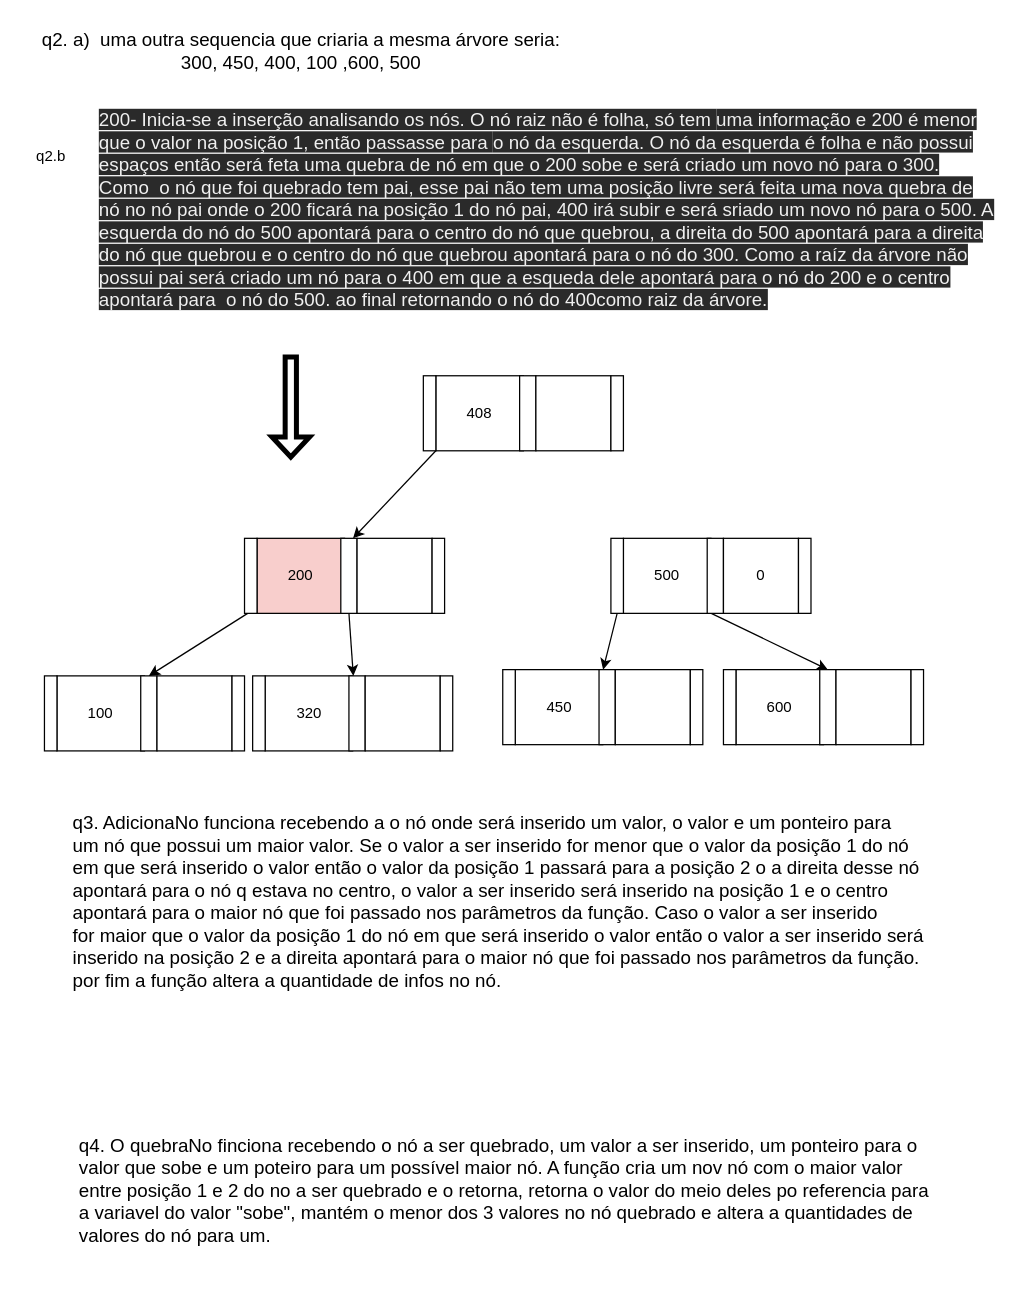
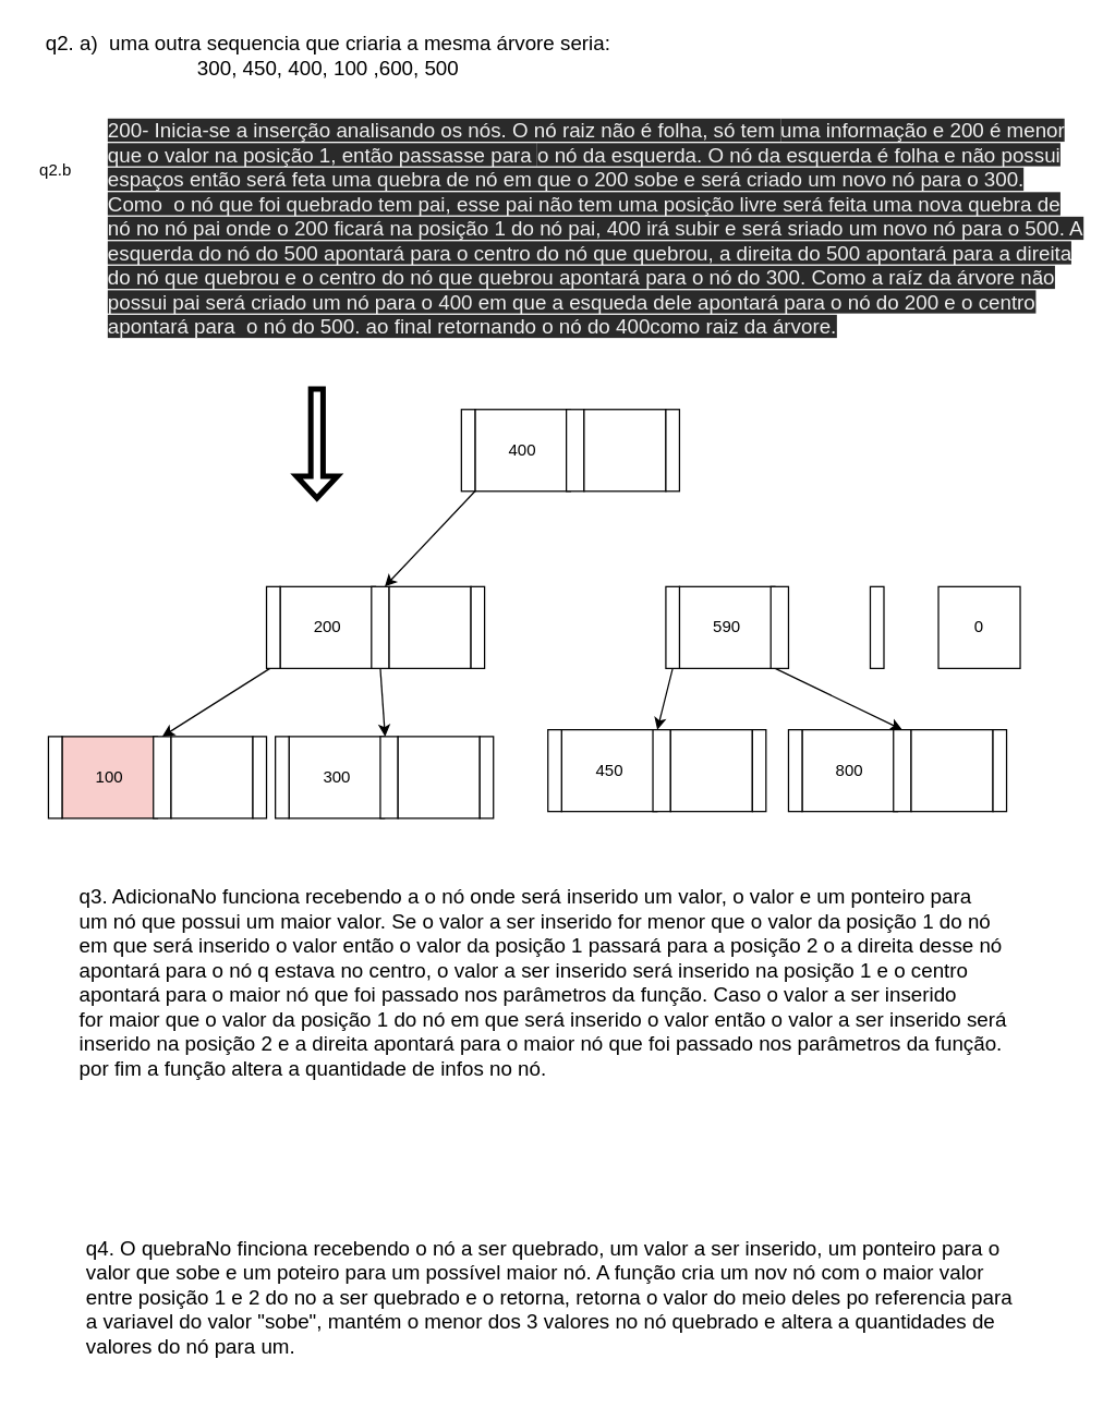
  <mxCell id="0" />
  <mxCell id="1" parent="0" />
  <mxCell id="2" value="" style="edgeStyle=none;html=1;" parent="1" source="3" target="5" edge="1"><mxGeometry relative="1" as="geometry" /></mxCell>
- <mxCell id="3" value="320" style="rounded=0;whiteSpace=wrap;html=1;" parent="1" vertex="1"><mxGeometry x="211.5" y="540" width="70" height="60" as="geometry" /></mxCell>
+ <mxCell id="3" value="300" style="rounded=0;whiteSpace=wrap;html=1;" parent="1" vertex="1"><mxGeometry x="211.5" y="540" width="70" height="60" as="geometry" /></mxCell>
  <mxCell id="4" value="" style="rounded=0;whiteSpace=wrap;html=1;" parent="1" vertex="1"><mxGeometry x="278.5" y="540" width="13" height="60" as="geometry" /></mxCell>
  <mxCell id="5" value="" style="whiteSpace=wrap;html=1;rounded=0;" parent="1" vertex="1"><mxGeometry x="201.5" y="540" width="10" height="60" as="geometry" /></mxCell>
  <mxCell id="6" value="" style="whiteSpace=wrap;html=1;" parent="1" vertex="1"><mxGeometry x="291.5" y="540" width="60" height="60" as="geometry" /></mxCell>
  <mxCell id="7" value="" style="whiteSpace=wrap;html=1;" parent="1" vertex="1"><mxGeometry x="351.5" y="540" width="10" height="60" as="geometry" /></mxCell>
  <mxCell id="8" value="" style="edgeStyle=none;html=1;" parent="1" source="9" target="12" edge="1"><mxGeometry relative="1" as="geometry" /></mxCell>
- <mxCell id="9" value="100" style="rounded=0;whiteSpace=wrap;html=1;" parent="1" vertex="1"><mxGeometry x="45" y="540" width="70" height="60" as="geometry" /></mxCell>
+ <mxCell id="9" value="100" style="rounded=0;whiteSpace=wrap;html=1;fillColor=#f8cecc;" parent="1" vertex="1"><mxGeometry x="45" y="540" width="70" height="60" as="geometry" /></mxCell>
  <mxCell id="10" value="" style="edgeStyle=none;html=1;" parent="1" source="11" target="14" edge="1"><mxGeometry relative="1" as="geometry" /></mxCell>
  <mxCell id="11" value="" style="rounded=0;whiteSpace=wrap;html=1;" parent="1" vertex="1"><mxGeometry x="112" y="540" width="13" height="60" as="geometry" /></mxCell>
  <mxCell id="12" value="" style="whiteSpace=wrap;html=1;rounded=0;" parent="1" vertex="1"><mxGeometry x="35" y="540" width="10" height="60" as="geometry" /></mxCell>
  <mxCell id="13" value="" style="whiteSpace=wrap;html=1;" parent="1" vertex="1"><mxGeometry x="125" y="540" width="60" height="60" as="geometry" /></mxCell>
  <mxCell id="14" value="" style="whiteSpace=wrap;html=1;" parent="1" vertex="1"><mxGeometry x="185" y="540" width="10" height="60" as="geometry" /></mxCell>
  <mxCell id="15" value="" style="edgeStyle=none;html=1;" parent="1" source="16" target="20" edge="1"><mxGeometry relative="1" as="geometry" /></mxCell>
- <mxCell id="16" value="200" style="rounded=0;whiteSpace=wrap;html=1;fillColor=#f8cecc;" parent="1" vertex="1"><mxGeometry x="205" y="430" width="70" height="60" as="geometry" /></mxCell>
+ <mxCell id="16" value="200" style="rounded=0;whiteSpace=wrap;html=1;" parent="1" vertex="1"><mxGeometry x="205" y="430" width="70" height="60" as="geometry" /></mxCell>
  <mxCell id="17" style="edgeStyle=none;html=1;exitX=0.5;exitY=1;exitDx=0;exitDy=0;entryX=0.5;entryY=0;entryDx=0;entryDy=0;" parent="1" source="18" edge="1"><mxGeometry relative="1" as="geometry"><mxPoint x="282" y="540" as="targetPoint" /></mxGeometry></mxCell>
  <mxCell id="18" value="" style="rounded=0;whiteSpace=wrap;html=1;" parent="1" vertex="1"><mxGeometry x="272" y="430" width="13" height="60" as="geometry" /></mxCell>
  <mxCell id="19" style="edgeStyle=none;html=1;exitX=0.25;exitY=1;exitDx=0;exitDy=0;entryX=0.5;entryY=0;entryDx=0;entryDy=0;" parent="1" source="20" target="11" edge="1"><mxGeometry relative="1" as="geometry" /></mxCell>
  <mxCell id="20" value="" style="whiteSpace=wrap;html=1;rounded=0;" parent="1" vertex="1"><mxGeometry x="195" y="430" width="10" height="60" as="geometry" /></mxCell>
  <mxCell id="21" value="" style="whiteSpace=wrap;html=1;" parent="1" vertex="1"><mxGeometry x="285" y="430" width="60" height="60" as="geometry" /></mxCell>
  <mxCell id="22" value="" style="whiteSpace=wrap;html=1;" parent="1" vertex="1"><mxGeometry x="345" y="430" width="10" height="60" as="geometry" /></mxCell>
  <mxCell id="23" value="" style="edgeStyle=none;html=1;" parent="1" source="24" target="28" edge="1"><mxGeometry relative="1" as="geometry" /></mxCell>
- <mxCell id="24" value="500" style="rounded=0;whiteSpace=wrap;html=1;" parent="1" vertex="1"><mxGeometry x="498" y="430" width="70" height="60" as="geometry" /></mxCell>
+ <mxCell id="24" value="590" style="rounded=0;whiteSpace=wrap;html=1;" parent="1" vertex="1"><mxGeometry x="498" y="430" width="70" height="60" as="geometry" /></mxCell>
  <mxCell id="25" style="edgeStyle=none;html=1;exitX=0.25;exitY=1;exitDx=0;exitDy=0;entryX=0.5;entryY=0;entryDx=0;entryDy=0;" parent="1" source="26" target="39" edge="1"><mxGeometry relative="1" as="geometry" /></mxCell>
  <mxCell id="26" value="" style="rounded=0;whiteSpace=wrap;html=1;" parent="1" vertex="1"><mxGeometry x="565" y="430" width="13" height="60" as="geometry" /></mxCell>
  <mxCell id="27" style="edgeStyle=none;html=1;exitX=0.5;exitY=1;exitDx=0;exitDy=0;entryX=0.25;entryY=0;entryDx=0;entryDy=0;" parent="1" source="28" target="33" edge="1"><mxGeometry relative="1" as="geometry" /></mxCell>
  <mxCell id="28" value="" style="whiteSpace=wrap;html=1;rounded=0;" parent="1" vertex="1"><mxGeometry x="488" y="430" width="10" height="60" as="geometry" /></mxCell>
- <mxCell id="29" value="0" style="whiteSpace=wrap;html=1;" parent="1" vertex="1"><mxGeometry x="578" y="430" width="60" height="60" as="geometry" /></mxCell>
+ <mxCell id="29" value="0" style="whiteSpace=wrap;html=1;" parent="1" vertex="1"><mxGeometry x="688" y="430" width="60" height="60" as="geometry" /></mxCell>
  <mxCell id="30" value="" style="whiteSpace=wrap;html=1;" parent="1" vertex="1"><mxGeometry x="638" y="430" width="10" height="60" as="geometry" /></mxCell>
  <mxCell id="31" value="" style="edgeStyle=none;html=1;" parent="1" source="32" target="34" edge="1"><mxGeometry relative="1" as="geometry" /></mxCell>
  <mxCell id="32" value="450" style="rounded=0;whiteSpace=wrap;html=1;" parent="1" vertex="1"><mxGeometry x="411.5" y="535" width="70" height="60" as="geometry" /></mxCell>
  <mxCell id="33" value="" style="rounded=0;whiteSpace=wrap;html=1;" parent="1" vertex="1"><mxGeometry x="478.5" y="535" width="13" height="60" as="geometry" /></mxCell>
  <mxCell id="34" value="" style="whiteSpace=wrap;html=1;rounded=0;" parent="1" vertex="1"><mxGeometry x="401.5" y="535" width="10" height="60" as="geometry" /></mxCell>
  <mxCell id="35" value="" style="whiteSpace=wrap;html=1;" parent="1" vertex="1"><mxGeometry x="491.5" y="535" width="60" height="60" as="geometry" /></mxCell>
  <mxCell id="36" value="" style="whiteSpace=wrap;html=1;" parent="1" vertex="1"><mxGeometry x="551.5" y="535" width="10" height="60" as="geometry" /></mxCell>
  <mxCell id="37" value="" style="edgeStyle=none;html=1;" parent="1" source="38" target="40" edge="1"><mxGeometry relative="1" as="geometry" /></mxCell>
- <mxCell id="38" value="600" style="rounded=0;whiteSpace=wrap;html=1;" parent="1" vertex="1"><mxGeometry x="588" y="535" width="70" height="60" as="geometry" /></mxCell>
+ <mxCell id="38" value="800" style="rounded=0;whiteSpace=wrap;html=1;" parent="1" vertex="1"><mxGeometry x="588" y="535" width="70" height="60" as="geometry" /></mxCell>
  <mxCell id="39" value="" style="rounded=0;whiteSpace=wrap;html=1;" parent="1" vertex="1"><mxGeometry x="655" y="535" width="13" height="60" as="geometry" /></mxCell>
  <mxCell id="40" value="" style="whiteSpace=wrap;html=1;rounded=0;" parent="1" vertex="1"><mxGeometry x="578" y="535" width="10" height="60" as="geometry" /></mxCell>
  <mxCell id="41" value="" style="whiteSpace=wrap;html=1;" parent="1" vertex="1"><mxGeometry x="668" y="535" width="60" height="60" as="geometry" /></mxCell>
  <mxCell id="42" value="" style="whiteSpace=wrap;html=1;" parent="1" vertex="1"><mxGeometry x="728" y="535" width="10" height="60" as="geometry" /></mxCell>
  <mxCell id="43" value="" style="edgeStyle=none;html=1;" parent="1" source="45" target="47" edge="1"><mxGeometry relative="1" as="geometry" /></mxCell>
  <mxCell id="44" style="edgeStyle=none;html=1;exitX=0;exitY=1;exitDx=0;exitDy=0;entryX=0.75;entryY=0;entryDx=0;entryDy=0;" parent="1" source="45" target="18" edge="1"><mxGeometry relative="1" as="geometry" /></mxCell>
- <mxCell id="45" value="408" style="rounded=0;whiteSpace=wrap;html=1;" parent="1" vertex="1"><mxGeometry x="348" y="300" width="70" height="60" as="geometry" /></mxCell>
+ <mxCell id="45" value="400" style="rounded=0;whiteSpace=wrap;html=1;" parent="1" vertex="1"><mxGeometry x="348" y="300" width="70" height="60" as="geometry" /></mxCell>
  <mxCell id="46" value="" style="rounded=0;whiteSpace=wrap;html=1;" parent="1" vertex="1"><mxGeometry x="415" y="300" width="13" height="60" as="geometry" /></mxCell>
  <mxCell id="47" value="" style="whiteSpace=wrap;html=1;rounded=0;" parent="1" vertex="1"><mxGeometry x="338" y="300" width="10" height="60" as="geometry" /></mxCell>
  <mxCell id="48" value="" style="whiteSpace=wrap;html=1;" parent="1" vertex="1"><mxGeometry x="428" y="300" width="60" height="60" as="geometry" /></mxCell>
  <mxCell id="49" value="" style="whiteSpace=wrap;html=1;" parent="1" vertex="1"><mxGeometry x="488" y="300" width="10" height="60" as="geometry" /></mxCell>
  <mxCell id="50" value="q2.b" style="text;html=1;align=center;verticalAlign=middle;resizable=0;points=[];autosize=1;strokeColor=none;fillColor=none;" parent="1" vertex="1"><mxGeometry x="20" y="115" width="40" height="20" as="geometry" /></mxCell>
  <mxCell id="51" value="&lt;font style=&quot;font-size: 15px&quot;&gt;q2. a)&amp;nbsp; uma outra sequencia que criaria a mesma árvore seria: &lt;br&gt;300, 450, 400, 100 ,600, 500&lt;/font&gt;" style="text;html=1;align=center;verticalAlign=middle;resizable=0;points=[];autosize=1;strokeColor=none;fillColor=none;" parent="1" vertex="1"><mxGeometry x="25" y="20" width="430" height="40" as="geometry" /></mxCell>
  <mxCell id="52" value="&lt;span style=&quot;color: rgb(240 , 240 , 240) ; font-style: normal ; font-weight: 400 ; letter-spacing: normal ; text-indent: 0px ; text-transform: none ; word-spacing: 0px ; font-family: &amp;#34;helvetica&amp;#34; ; font-size: 15px ; text-align: center ; background-color: rgb(42 , 42 , 42) ; display: inline ; float: none&quot;&gt;200- Inicia-se a inserção analisando os nós. O nó raiz não é folha, só tem&amp;nbsp;&lt;/span&gt;&lt;span style=&quot;color: rgb(240 , 240 , 240) ; font-style: normal ; font-weight: 400 ; letter-spacing: normal ; text-indent: 0px ; text-transform: none ; word-spacing: 0px ; font-family: &amp;#34;helvetica&amp;#34; ; font-size: 15px ; text-align: center ; background-color: rgb(42 , 42 , 42) ; display: inline ; float: none&quot;&gt;uma informação e 200 é menor que o valor na posição 1, então passasse para&amp;nbsp;&lt;/span&gt;&lt;span style=&quot;color: rgb(240 , 240 , 240) ; font-style: normal ; font-weight: 400 ; letter-spacing: normal ; text-indent: 0px ; text-transform: none ; word-spacing: 0px ; font-family: &amp;#34;helvetica&amp;#34; ; font-size: 15px ; text-align: center ; background-color: rgb(42 , 42 , 42) ; display: inline ; float: none&quot;&gt;o nó da esquerda. O nó da esquerda é folha e não possui espaços então será feta uma quebra de nó em que o 200 sobe e será criado um novo nó para o 300. Como&amp;nbsp; o nó que foi quebrado tem pai, esse pai não tem uma posição livre será feita uma nova quebra de nó no nó pai onde o 200 ficará na posição 1 do nó pai, 400 irá subir e será sriado um novo nó para o 500. A esquerda do nó do 500 apontará para o centro do nó que quebrou, a direita do 500 apontará para a direita do nó que quebrou e o centro do nó que quebrou apontará para o nó do 300.&amp;nbsp;&lt;span style=&quot;font-family: &amp;#34;helvetica&amp;#34;&quot;&gt;Como a raíz da árvore não possui pai será criado um nó para o 400 em&amp;nbsp;&lt;/span&gt;&lt;span style=&quot;font-family: &amp;#34;helvetica&amp;#34;&quot;&gt;que a esqueda dele apontará para o nó do 200 e o centro apontará para&amp;nbsp;&amp;nbsp;&lt;/span&gt;&lt;span style=&quot;font-family: &amp;#34;helvetica&amp;#34;&quot;&gt;o nó do 500. ao final retornando o nó do 400como raiz da árvore&lt;/span&gt;.&lt;/span&gt;" style="text;whiteSpace=wrap;html=1;" parent="1" vertex="1"><mxGeometry x="77" y="80" width="719" height="180" as="geometry" /></mxCell>
  <mxCell id="53" value="&lt;div&gt;&lt;span style=&quot;font-size: 15px&quot;&gt;q3. AdicionaNo funciona recebendo a o nó onde será inserido um valor, o valor e um ponteiro para&lt;/span&gt;&lt;/div&gt;&lt;font style=&quot;font-size: 15px&quot;&gt;&lt;div&gt;&lt;span&gt;um nó que possui um maior valor. Se o valor a ser inserido for menor que o valor da posição 1 do nó&lt;/span&gt;&lt;/div&gt;&lt;div&gt;&lt;span&gt;em que será inserido o valor então o valor da posição 1 passará para a posição 2 o a direita desse nó&lt;/span&gt;&lt;/div&gt;&lt;div&gt;&lt;span&gt;apontará para o nó q estava no centro, o valor a ser inserido será inserido na posição 1 e o centro&lt;/span&gt;&lt;/div&gt;&lt;div&gt;&lt;span&gt;apontará para o maior nó que foi passado nos parâmetros da função. Caso o valor a ser inserido&lt;/span&gt;&lt;/div&gt;&lt;div&gt;&lt;span&gt;for maior que o valor da posição 1 do nó em que será inserido o valor então&amp;nbsp;o valor a ser inserido será&lt;/span&gt;&lt;/div&gt;&lt;div&gt;&lt;span&gt;inserido na posição 2 e a direita apontará para o maior nó que foi passado nos parâmetros da função.&lt;/span&gt;&lt;/div&gt;&lt;div&gt;&lt;span&gt;por fim a função altera a quantidade de infos no nó.&lt;/span&gt;&lt;/div&gt;&lt;/font&gt;" style="text;html=1;align=left;verticalAlign=middle;resizable=0;points=[];autosize=1;strokeColor=none;fillColor=none;" vertex="1" parent="1"><mxGeometry x="56" y="660" width="700" height="120" as="geometry" /></mxCell>
  <mxCell id="54" value="&lt;div&gt;&lt;span&gt;&lt;font face=&quot;helvetica&quot;&gt;q4. O quebraNo finciona recebendo o nó a ser quebrado, um valor a ser inserido, um ponteiro para o valor que sobe e um poteiro para um possível maior nó. A função cria um nov nó com o maior valor entre posição 1 e 2 do no a ser quebrado e o retorna, retorna o valor do meio deles po referencia para a variavel do valor &quot;sobe&quot;, mantém o menor dos 3 valores no nó quebrado e altera a quantidades de valores do nó para um.&lt;/font&gt;&lt;/span&gt;&lt;/div&gt;" style="text;whiteSpace=wrap;html=1;fontSize=15;align=left;" vertex="1" parent="1"><mxGeometry x="61" y="900" width="690" height="120" as="geometry" /></mxCell>
  <mxCell id="55" value="" style="shape=singleArrow;direction=west;whiteSpace=wrap;html=1;fontSize=15;strokeWidth=4;rotation=-90;" vertex="1" parent="1"><mxGeometry x="192" y="310" width="80" height="30" as="geometry" /></mxCell>
